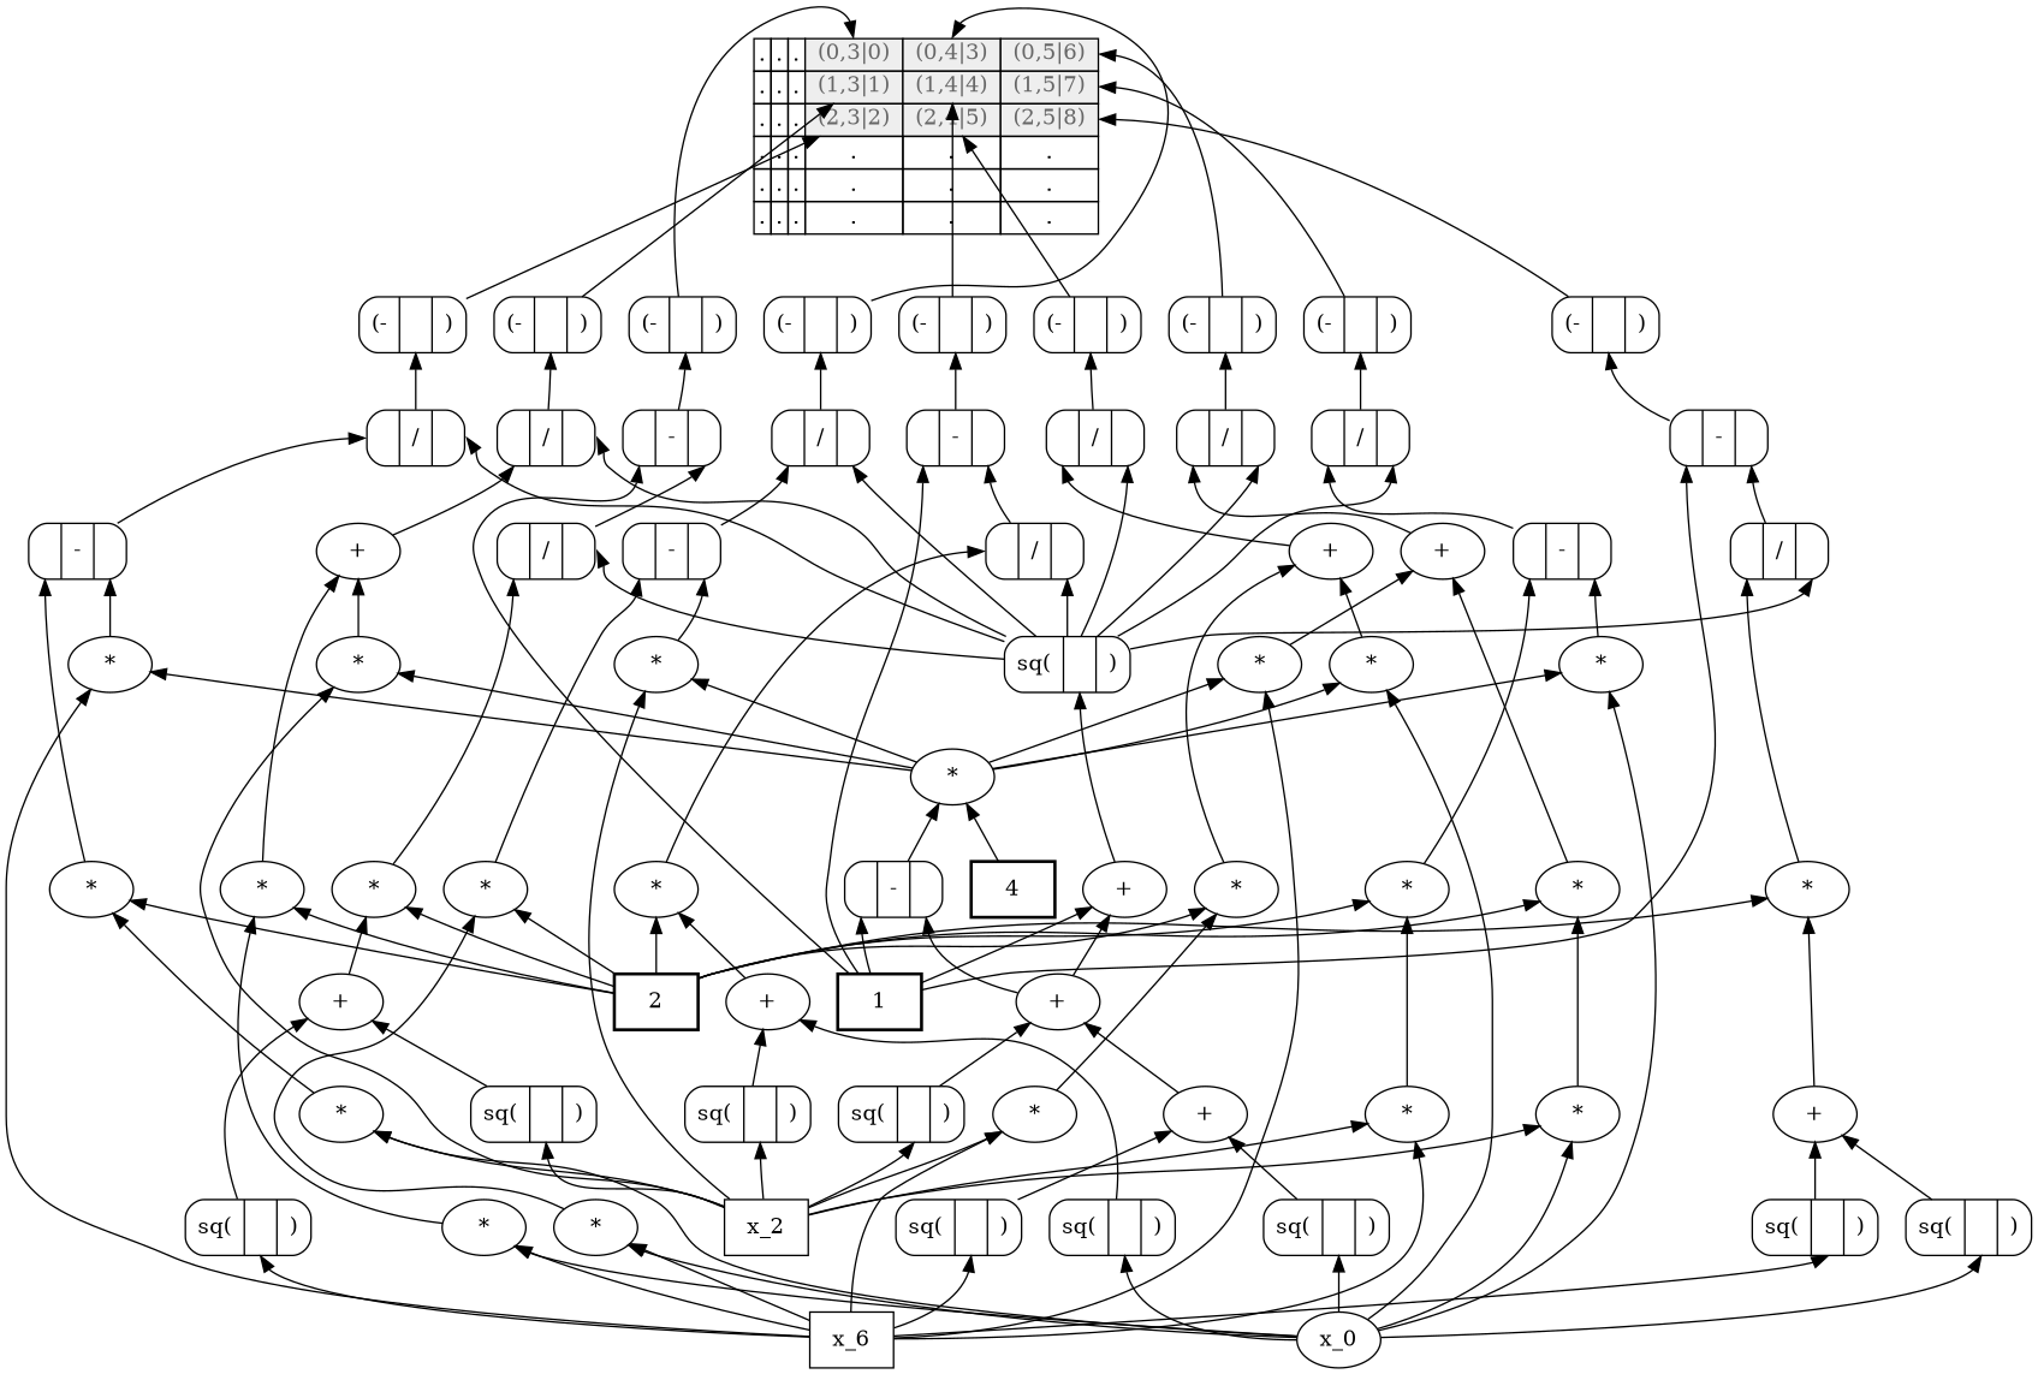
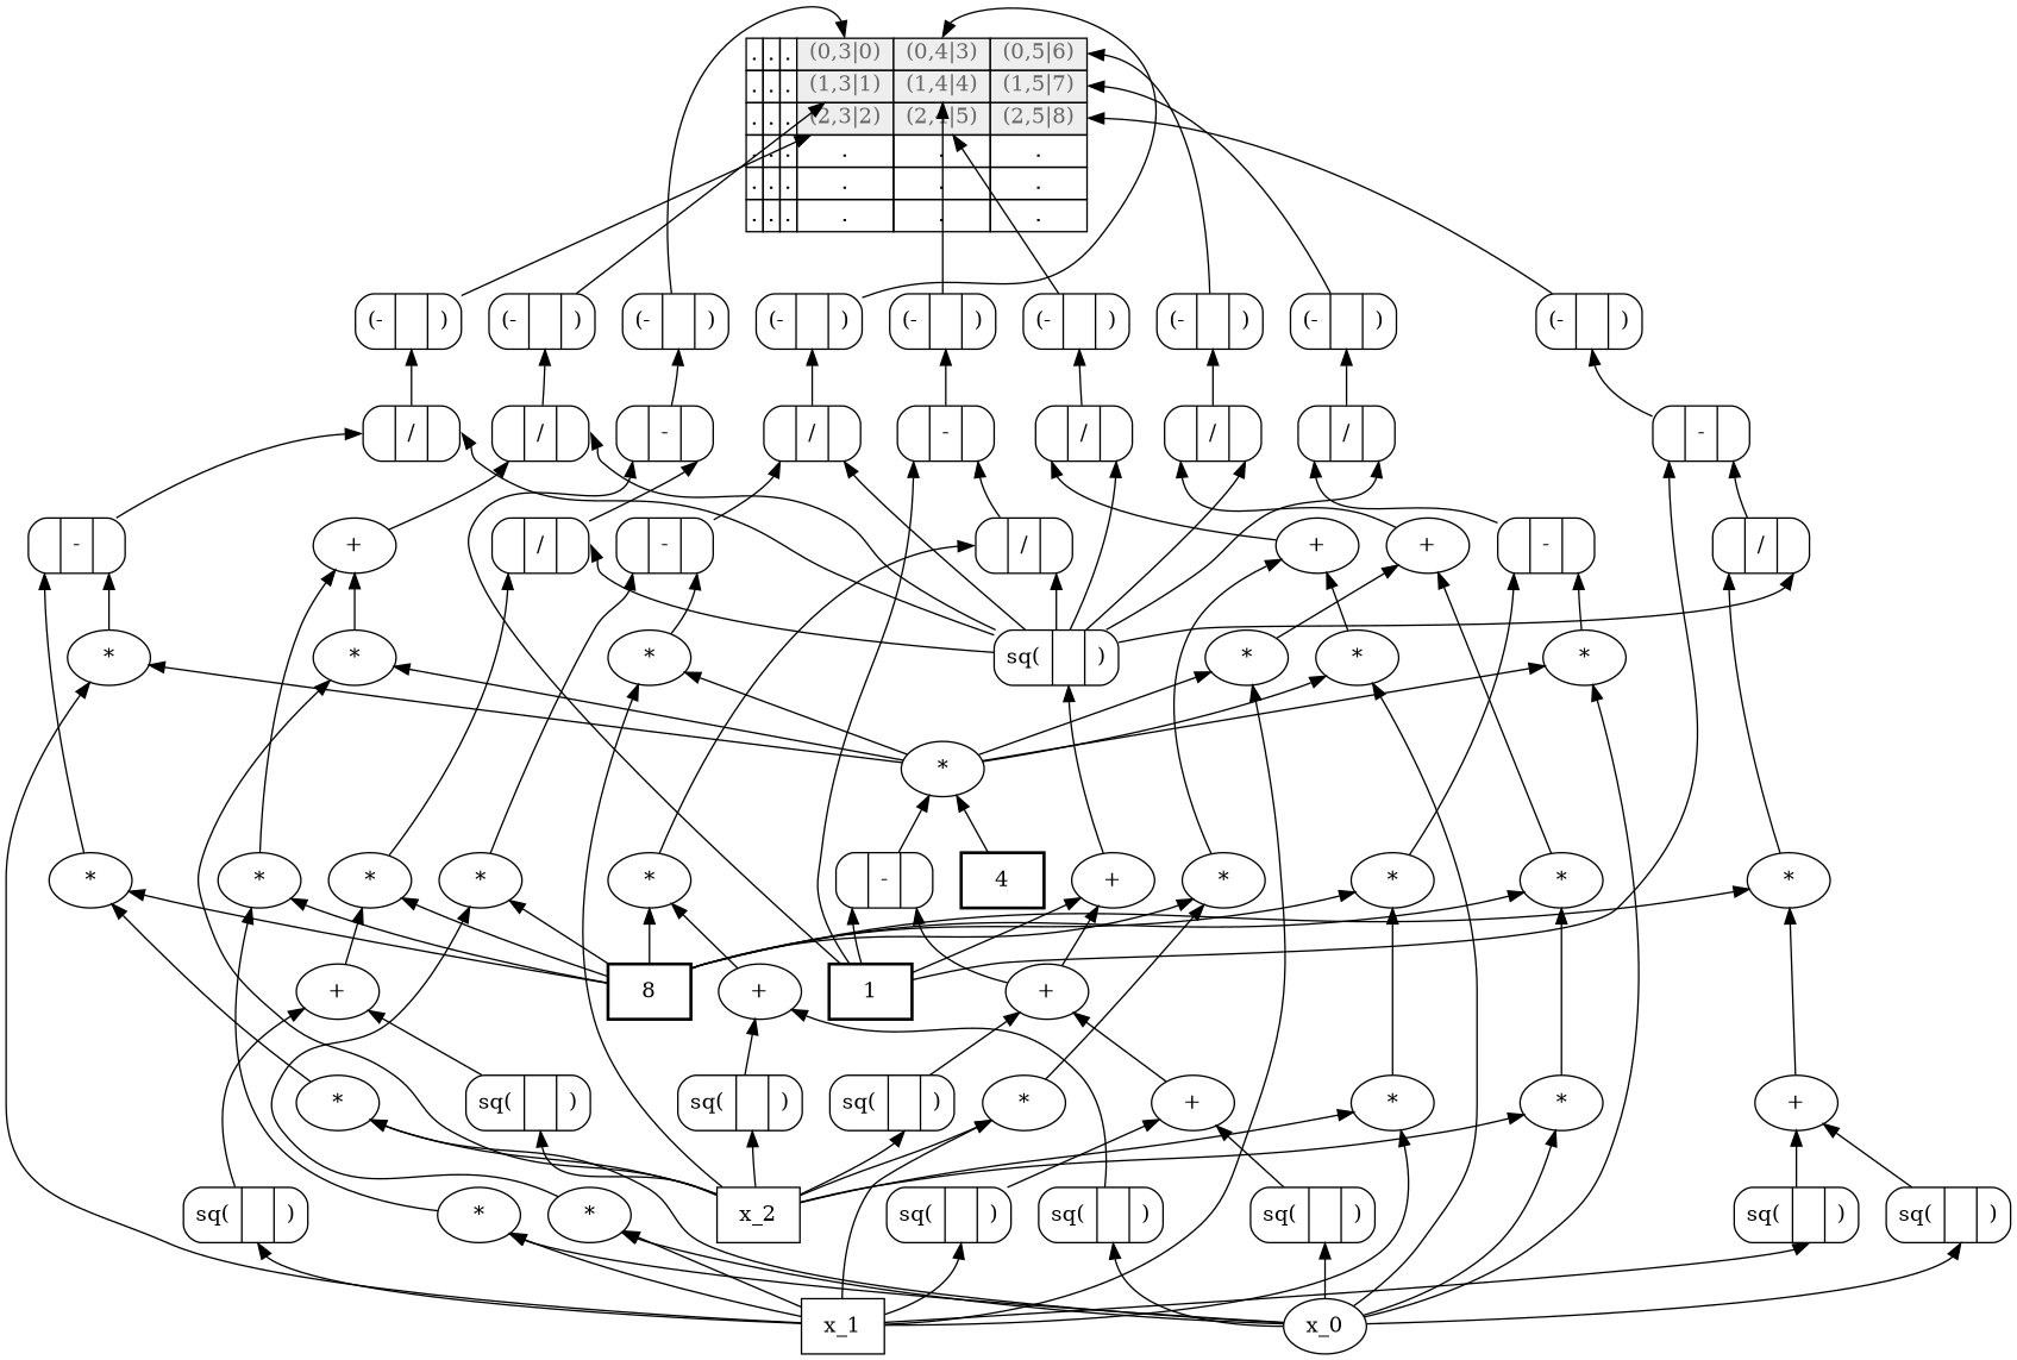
  digraph {
    rankdir=BT
    node [shape=Mrecord]
    n1 [label="(-| <f0> | )"]
    n2 [label=<<TABLE BORDER="0" CELLBORDER="1" CELLSPACING="0"><TR><TD>.</TD><TD>.</TD><TD>.</TD><TD PORT='f0' BGCOLOR='#eeeeee'> <font color='#666666'>(0,3|0)</font> </TD><TD PORT='f3' BGCOLOR='#eeeeee'> <font color='#666666'>(0,4|3)</font> </TD><TD PORT='f6' BGCOLOR='#eeeeee'> <font color='#666666'>(0,5|6)</font> </TD></TR><TR><TD>.</TD><TD>.</TD><TD>.</TD><TD PORT='f1' BGCOLOR='#eeeeee'> <font color='#666666'>(1,3|1)</font> </TD><TD PORT='f4' BGCOLOR='#eeeeee'> <font color='#666666'>(1,4|4)</font> </TD><TD PORT='f7' BGCOLOR='#eeeeee'> <font color='#666666'>(1,5|7)</font> </TD></TR><TR><TD>.</TD><TD>.</TD><TD>.</TD><TD PORT='f2' BGCOLOR='#eeeeee'> <font color='#666666'>(2,3|2)</font> </TD><TD PORT='f5' BGCOLOR='#eeeeee'> <font color='#666666'>(2,4|5)</font> </TD><TD PORT='f8' BGCOLOR='#eeeeee'> <font color='#666666'>(2,5|8)</font> </TD></TR><TR><TD>.</TD><TD>.</TD><TD>.</TD><TD>.</TD><TD>.</TD><TD>.</TD></TR><TR><TD>.</TD><TD>.</TD><TD>.</TD><TD>.</TD><TD>.</TD><TD>.</TD></TR><TR><TD>.</TD><TD>.</TD><TD>.</TD><TD>.</TD><TD>.</TD><TD>.</TD></TR></TABLE>> shape=plaintext]
    n3 [label="(-| <f0> | )"]
    n4 [label="(-| <f0> | )"]
    n5 [label="(-| <f0> | )"]
    n6 [label="(-| <f0> | )"]
    n7 [label="(-| <f0> | )"]
    n8 [label="(-| <f0> | )"]
    n9 [label="(-| <f0> | )"]
    n10 [label="(-| <f0> | )"]
    n11 [label="sq(| <f0> | )"]
    n12 [label="+" shape=oval]
    n13 [label="*" shape=oval]
    n14 [label=x_2 shape=box style=solid]
    n15 [label="*" shape=oval]
    n16 [label="*" shape=oval]
    n17 [label="sq(| <f0> | )"]
    n18 [label="*" shape=oval]
    n19 [label="sq(| <f0> | )"]
    n20 [label="*" shape=oval]
    n21 [label="*" shape=oval]
    n22 [label="*" shape=oval]
    n23 [label="+" shape=oval]
    n24 [label=" <f0> | - | <f1> "]
    n25 [label="+" shape=oval]
    n26 [label="*" shape=oval]
    n27 [label="+" shape=oval]
    n28 [label="*" shape=oval]
    n29 [label="*" shape=oval]
    n30 [label="*" shape=oval]
    n31 [label=" <f0> | / | <f1> "]
    n32 [label="sq(| <f0> | )"]
    n33 [label=" <f0> | / | <f1> "]
    n34 [label=" <f0> | / | <f1> "]
    n35 [label=" <f0> | / | <f1> "]
    n36 [label=" <f0> | / | <f1> "]
    n37 [label=" <f0> | / | <f1> "]
    n38 [label=" <f0> | / | <f1> "]
    n39 [label=" <f0> | / | <f1> "]
    n40 [label=" <f0> | / | <f1> "]
    n41 [label=" <f0> | - | <f1> "]
    n42 [label=" <f0> | - | <f1> "]
    n43 [label=" <f0> | - | <f1> "]
    n44 [label="*" shape=oval]
    n45 [label="*" shape=oval]
    n46 [label="+" shape=oval]
    n47 [label="sq(| <f0> | )"]
    n48 [label="+" shape=oval]
    n49 [label="*" shape=oval]
-   n50 [label=x_6 shape=box style=solid]
+   n50 [label=x_1 shape=box style=solid]
    n51 [label="sq(| <f0> | )"]
    n52 [label="*" shape=oval]
    n53 [label="*" shape=oval]
    n54 [label="*" shape=oval]
    n55 [label="sq(| <f0> | )"]
    n56 [label="*" shape=oval]
    n57 [label="+" shape=oval]
    n58 [label=" <f0> | - | <f1> "]
    n59 [label="+" shape=oval]
    n60 [label="*" shape=oval]
    n61 [label="sq(| <f0> | )"]
    n62 [label=x_0 shape=ellipse style=solid]
    n63 [label="sq(| <f0> | )"]
    n64 [label="*" shape=oval]
    n65 [label="sq(| <f0> | )"]
    n66 [label="*" shape=oval]
    n67 [label=" <f0> | - | <f1> "]
-   n68 [label=2 shape=box style=bold]
+   n68 [label=8 shape=box style=bold]
    n69 [label=" <f0> | - | <f1> "]
    n70 [label="+" shape=oval]
    n71 [label="*" shape=oval]
    n72 [label=4 shape=box style=bold]
    n73 [label=1 shape=box style=bold]
    n1 -> n2 [headport=f0]
    n3 -> n2 [headport=f3]
    n4 -> n2 [headport=f6]
    n5 -> n2 [headport=f1]
    n6 -> n2 [headport=f4]
    n7 -> n2 [headport=f7]
    n8 -> n2 [headport=f2]
    n9 -> n2 [headport=f5]
    n10 -> n2 [headport=f8]
    n11 -> n12
    n12 -> n13
    n13 -> n37 [headport=f0]
    n14 -> n11 [headport=f0]
    n14 -> n15
    n14 -> n16
    n14 -> n17 [headport=f0]
    n14 -> n18
    n14 -> n19 [headport=f0]
    n14 -> n20
    n14 -> n21
    n14 -> n22
    n15 -> n23
    n16 -> n24 [headport=f1]
    n17 -> n25
    n18 -> n26
    n19 -> n27
    n20 -> n28
    n21 -> n29
    n22 -> n30
    n23 -> n31 [headport=f0]
    n24 -> n35 [headport=f0]
    n25 -> n60
    n26 -> n67 [headport=f0]
    n27 -> n69 [headport=f1]
    n27 -> n70
    n28 -> n46
    n29 -> n59
    n30 -> n58 [headport=f0]
    n31 -> n5 [headport=f0]
    n32 -> n31 [headport=f1]
    n32 -> n33 [headport=f1]
    n32 -> n34 [headport=f1]
    n32 -> n35 [headport=f1]
    n32 -> n36 [headport=f1]
    n32 -> n37 [headport=f1]
    n32 -> n38 [headport=f1]
    n32 -> n39 [headport=f1]
    n32 -> n40 [headport=f1]
    n33 -> n9 [headport=f0]
    n34 -> n4 [headport=f0]
    n35 -> n3 [headport=f0]
    n36 -> n7 [headport=f0]
    n37 -> n41 [headport=f1]
    n38 -> n8 [headport=f0]
    n39 -> n42 [headport=f1]
    n40 -> n43 [headport=f1]
    n41 -> n1 [headport=f0]
    n42 -> n6 [headport=f0]
    n43 -> n10 [headport=f0]
    n44 -> n23
    n45 -> n24 [headport=f0]
    n46 -> n33 [headport=f0]
    n47 -> n48
    n48 -> n49
    n49 -> n40 [headport=f0]
    n50 -> n18
    n50 -> n20
    n50 -> n47 [headport=f0]
    n50 -> n51 [headport=f0]
    n50 -> n52
    n50 -> n53
    n50 -> n54
    n50 -> n55 [headport=f0]
    n50 -> n56
    n51 -> n57
    n52 -> n45
    n53 -> n58 [headport=f1]
    n54 -> n59
    n55 -> n12
    n56 -> n44
    n57 -> n27
    n58 -> n38 [headport=f0]
    n59 -> n34 [headport=f0]
    n60 -> n39 [headport=f0]
    n61 -> n25
    n62 -> n21
    n62 -> n22
    n62 -> n52
    n62 -> n56
    n62 -> n61 [headport=f0]
    n62 -> n63 [headport=f0]
    n62 -> n64
    n62 -> n65 [headport=f0]
    n62 -> n66
    n63 -> n48
    n64 -> n46
    n65 -> n57
    n66 -> n67 [headport=f1]
    n67 -> n36 [headport=f0]
    n68 -> n13
    n68 -> n26
    n68 -> n28
    n68 -> n29
    n68 -> n30
    n68 -> n44
    n68 -> n45
    n68 -> n49
    n68 -> n60
    n69 -> n71
    n70 -> n32 [headport=f0]
    n71 -> n15
    n71 -> n16
    n71 -> n53
    n71 -> n54
    n71 -> n64
    n71 -> n66
    n72 -> n71
    n73 -> n41 [headport=f0]
    n73 -> n42 [headport=f0]
    n73 -> n43 [headport=f0]
    n73 -> n69 [headport=f0]
    n73 -> n70
  }
